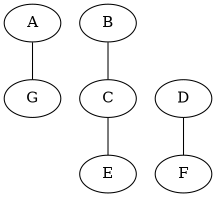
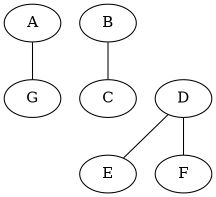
  graph {
    A
    G
    B
    C
    D
    E
    F
    A -- G
    B -- C
-   C -- E
+   D -- E
    D -- F
  }
